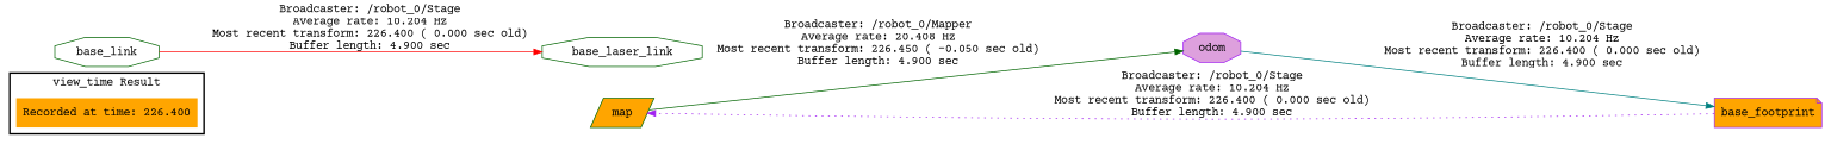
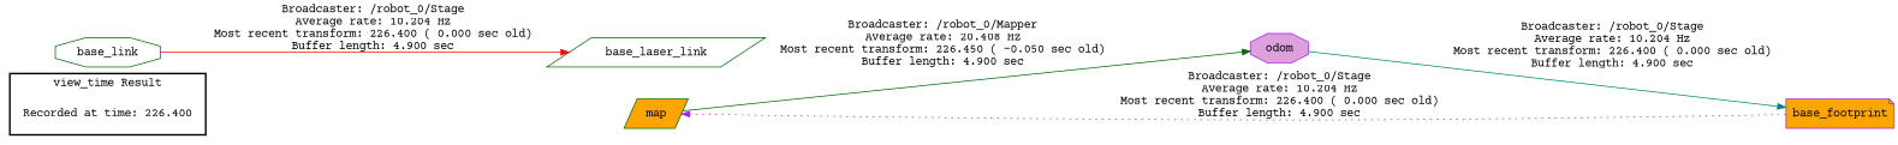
  digraph {
    fontname="Courier Prime"
    rankdir=LR
    node [color=purple fillcolor=white fontname="Courier Prime" shape=parallelogram style=filled]
    edge [fontname="Courier Prime" style=solid]
-   "Recorded at time: 226.400" [fillcolor=orange shape=plaintext]
+   "Recorded at time: 226.400" [shape=plaintext]
    map [color=darkgreen fillcolor=orange]
    odom [fillcolor=plum shape=octagon]
    base_footprint [fillcolor=orange shape=note]
    base_link [color=darkgreen shape=octagon]
-   base_laser_link [color=darkgreen shape=octagon]
+   base_laser_link [color=darkgreen]
    subgraph cluster_1 {
      color=black
      label="view_time Result"
      style=bold
      "Recorded at time: 226.400"
    }
    "Recorded at time: 226.400" -> map [style=invis]
    map -> odom [color=darkgreen label="Broadcaster: /robot_0/Mapper\nAverage rate: 20.408 Hz\nMost recent transform: 226.450 ( -0.050 sec old)\nBuffer length: 4.900 sec\n"]
    odom -> base_footprint [color=teal label="Broadcaster: /robot_0/Stage\nAverage rate: 10.204 Hz\nMost recent transform: 226.400 ( 0.000 sec old)\nBuffer length: 4.900 sec\n"]
    base_footprint -> map [color=purple label="Broadcaster: /robot_0/Stage\nAverage rate: 10.204 Hz\nMost recent transform: 226.400 ( 0.000 sec old)\nBuffer length: 4.900 sec\n" style=dotted]
    base_link -> base_laser_link [color=red label="Broadcaster: /robot_0/Stage\nAverage rate: 10.204 Hz\nMost recent transform: 226.400 ( 0.000 sec old)\nBuffer length: 4.900 sec\n"]
  }
